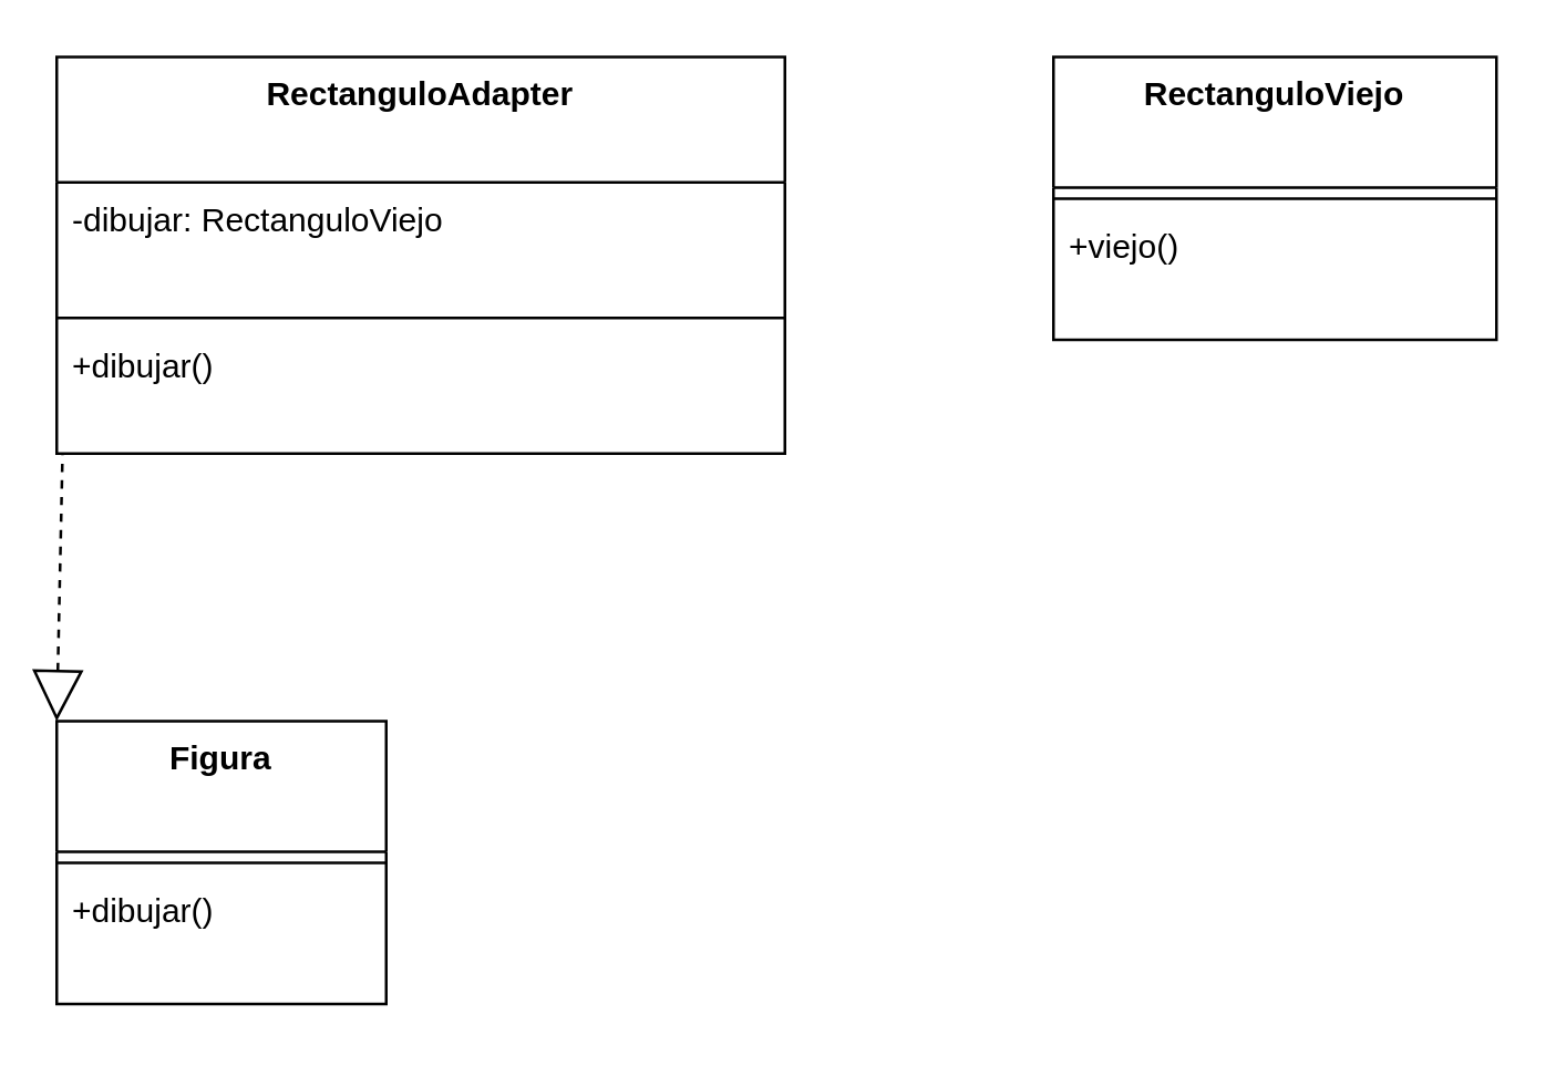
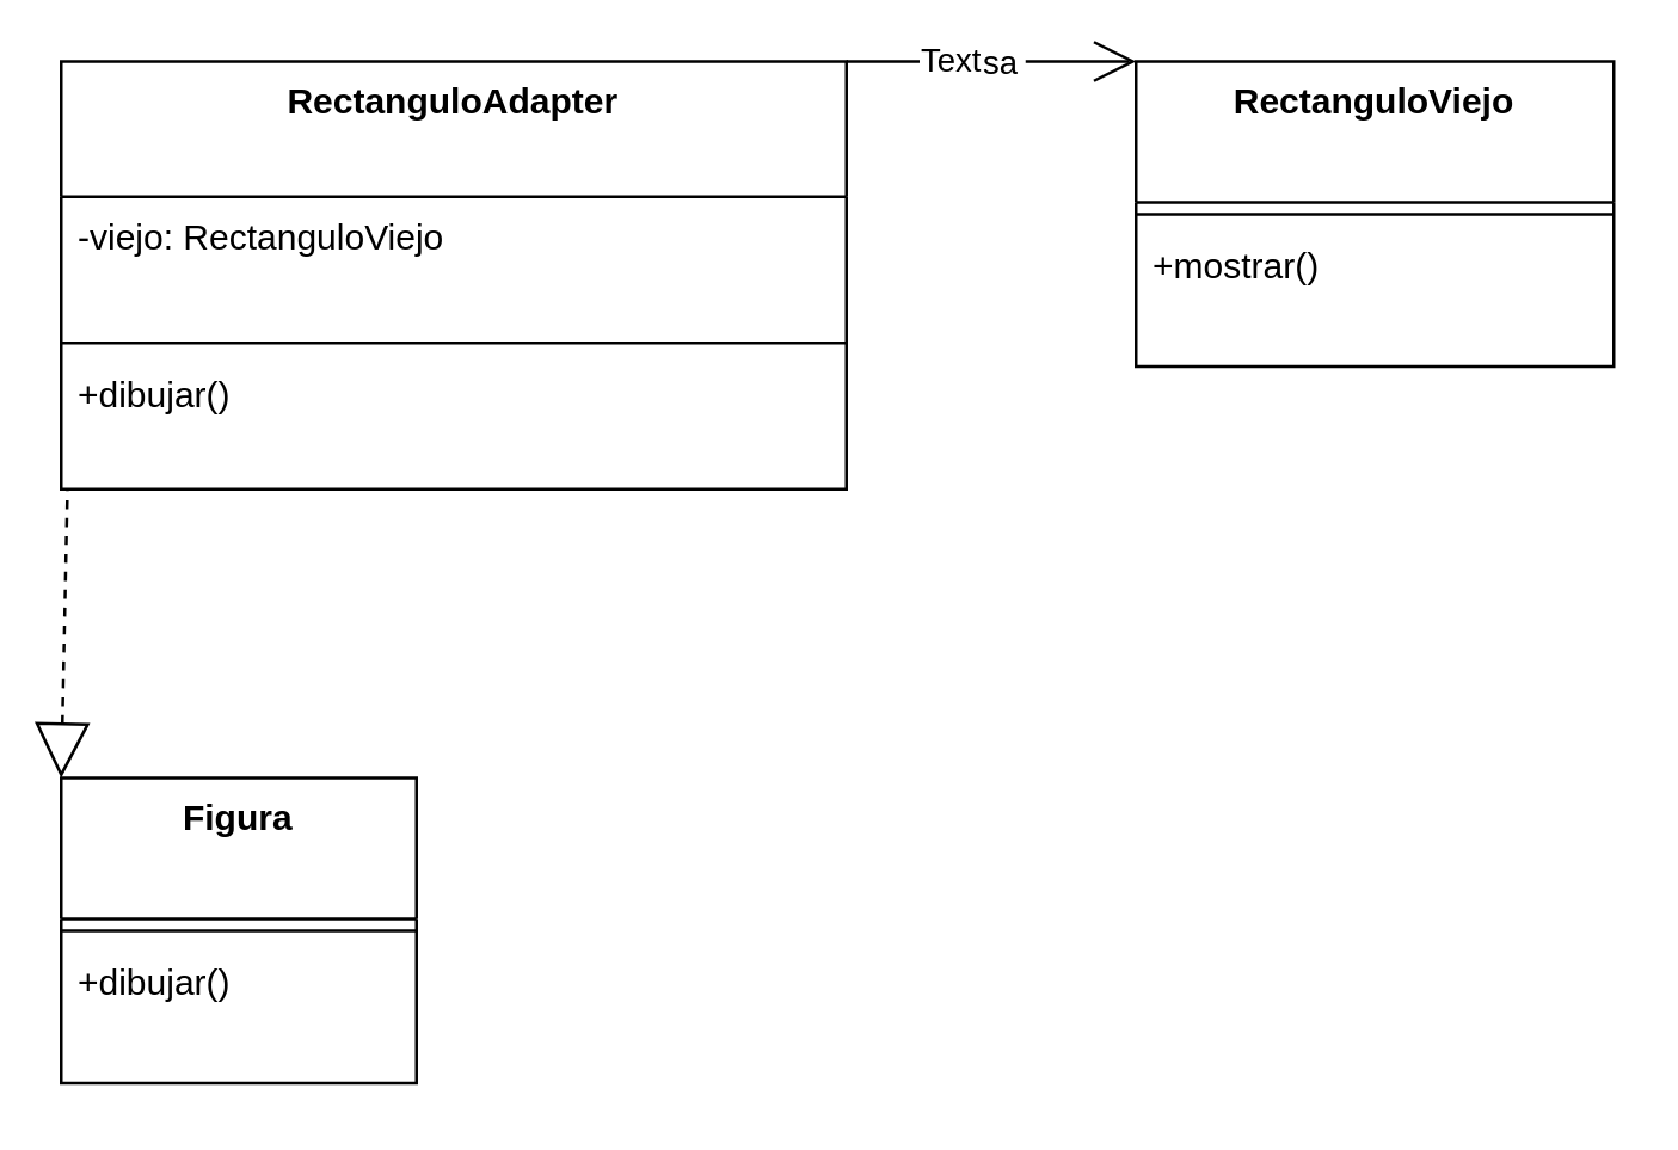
  <mxCell id="0" />
  <mxCell id="1" parent="0" />
  <mxCell id="2" value="Figura" style="swimlane;fontStyle=1;align=center;verticalAlign=top;childLayout=stackLayout;horizontal=1;startSize=47.2;horizontalStack=0;resizeParent=1;resizeParentMax=0;resizeLast=0;collapsible=0;marginBottom=0;" vertex="1" parent="1"><mxGeometry x="20" y="260" width="119" height="102.2" as="geometry" /></mxCell>
  <mxCell id="3" style="line;strokeWidth=1;fillColor=none;align=left;verticalAlign=middle;spacingTop=-1;spacingLeft=3;spacingRight=3;rotatable=0;labelPosition=right;points=[];portConstraint=eastwest;strokeColor=inherit;" vertex="1" parent="2"><mxGeometry y="47.2" width="119" height="8" as="geometry" /></mxCell>
  <mxCell id="4" value="+dibujar()" style="text;strokeColor=none;fillColor=none;align=left;verticalAlign=top;spacingLeft=4;spacingRight=4;overflow=hidden;rotatable=0;points=[[0,0.5],[1,0.5]];portConstraint=eastwest;" vertex="1" parent="2"><mxGeometry y="55.2" width="119" height="47" as="geometry" /></mxCell>
  <mxCell id="5" value="RectanguloViejo" style="swimlane;fontStyle=1;align=center;verticalAlign=top;childLayout=stackLayout;horizontal=1;startSize=47.2;horizontalStack=0;resizeParent=1;resizeParentMax=0;resizeLast=0;collapsible=0;marginBottom=0;" vertex="1" parent="1"><mxGeometry x="380" y="20" width="160" height="102.2" as="geometry" /></mxCell>
  <mxCell id="6" style="line;strokeWidth=1;fillColor=none;align=left;verticalAlign=middle;spacingTop=-1;spacingLeft=3;spacingRight=3;rotatable=0;labelPosition=right;points=[];portConstraint=eastwest;strokeColor=inherit;" vertex="1" parent="5"><mxGeometry y="47.2" width="160" height="8" as="geometry" /></mxCell>
- <mxCell id="7" value="+viejo()" style="text;strokeColor=none;fillColor=none;align=left;verticalAlign=top;spacingLeft=4;spacingRight=4;overflow=hidden;rotatable=0;points=[[0,0.5],[1,0.5]];portConstraint=eastwest;" vertex="1" parent="5"><mxGeometry y="55.2" width="160" height="47" as="geometry" /></mxCell>
+ <mxCell id="7" value="+mostrar()" style="text;strokeColor=none;fillColor=none;align=left;verticalAlign=top;spacingLeft=4;spacingRight=4;overflow=hidden;rotatable=0;points=[[0,0.5],[1,0.5]];portConstraint=eastwest;" vertex="1" parent="5"><mxGeometry y="55.2" width="160" height="47" as="geometry" /></mxCell>
  <mxCell id="8" value="RectanguloAdapter" style="swimlane;fontStyle=1;align=center;verticalAlign=top;childLayout=stackLayout;horizontal=1;startSize=45.333;horizontalStack=0;resizeParent=1;resizeParentMax=0;resizeLast=0;collapsible=0;marginBottom=0;" vertex="1" parent="1"><mxGeometry x="20" y="20" width="263" height="143.333" as="geometry" /></mxCell>
- <mxCell id="9" value="-dibujar: RectanguloViejo" style="text;strokeColor=none;fillColor=none;align=left;verticalAlign=top;spacingLeft=4;spacingRight=4;overflow=hidden;rotatable=0;points=[[0,0.5],[1,0.5]];portConstraint=eastwest;" vertex="1" parent="8"><mxGeometry y="45.333" width="263" height="45" as="geometry" /></mxCell>
+ <mxCell id="9" value="-viejo: RectanguloViejo" style="text;strokeColor=none;fillColor=none;align=left;verticalAlign=top;spacingLeft=4;spacingRight=4;overflow=hidden;rotatable=0;points=[[0,0.5],[1,0.5]];portConstraint=eastwest;" vertex="1" parent="8"><mxGeometry y="45.333" width="263" height="45" as="geometry" /></mxCell>
  <mxCell id="10" style="line;strokeWidth=1;fillColor=none;align=left;verticalAlign=middle;spacingTop=-1;spacingLeft=3;spacingRight=3;rotatable=0;labelPosition=right;points=[];portConstraint=eastwest;strokeColor=inherit;" vertex="1" parent="8"><mxGeometry y="90.333" width="263" height="8" as="geometry" /></mxCell>
  <mxCell id="11" value="+dibujar()" style="text;strokeColor=none;fillColor=none;align=left;verticalAlign=top;spacingLeft=4;spacingRight=4;overflow=hidden;rotatable=0;points=[[0,0.5],[1,0.5]];portConstraint=eastwest;" vertex="1" parent="8"><mxGeometry y="98.333" width="263" height="45" as="geometry" /></mxCell>
  <mxCell id="12" value="" style="curved=1;dashed=1;startArrow=block;startSize=16;startFill=0;endArrow=none;rounded=0;entryX=0.008;entryY=0.997;entryDx=0;entryDy=0;entryPerimeter=0;exitX=0;exitY=0;exitDx=0;exitDy=0;" edge="1" parent="1" source="2" target="11"><mxGeometry relative="1" as="geometry"><Array as="points" /><mxPoint x="70" y="210" as="sourcePoint" /><mxPoint x="300" y="250" as="targetPoint" /></mxGeometry></mxCell>
+ <mxCell id="13" value="usa" style="curved=1;startArrow=none;endArrow=open;endSize=12;rounded=0;exitX=1;exitY=0;exitDx=0;exitDy=0;entryX=0;entryY=0;entryDx=0;entryDy=0;" edge="1" parent="1" source="8" target="5"><mxGeometry relative="1" as="geometry"><Array as="points"><mxPoint x="340" y="20" /></Array><mxPoint x="370" y="240" as="sourcePoint" /><mxPoint x="450" y="-10" as="targetPoint" /></mxGeometry></mxCell>
+ <mxCell id="14" value="Text" style="edgeLabel;html=1;align=center;verticalAlign=middle;resizable=0;points=[];" vertex="1" connectable="0" parent="13"><mxGeometry x="-0.299" y="1" relative="1" as="geometry"><mxPoint as="offset" /></mxGeometry></mxCell>
